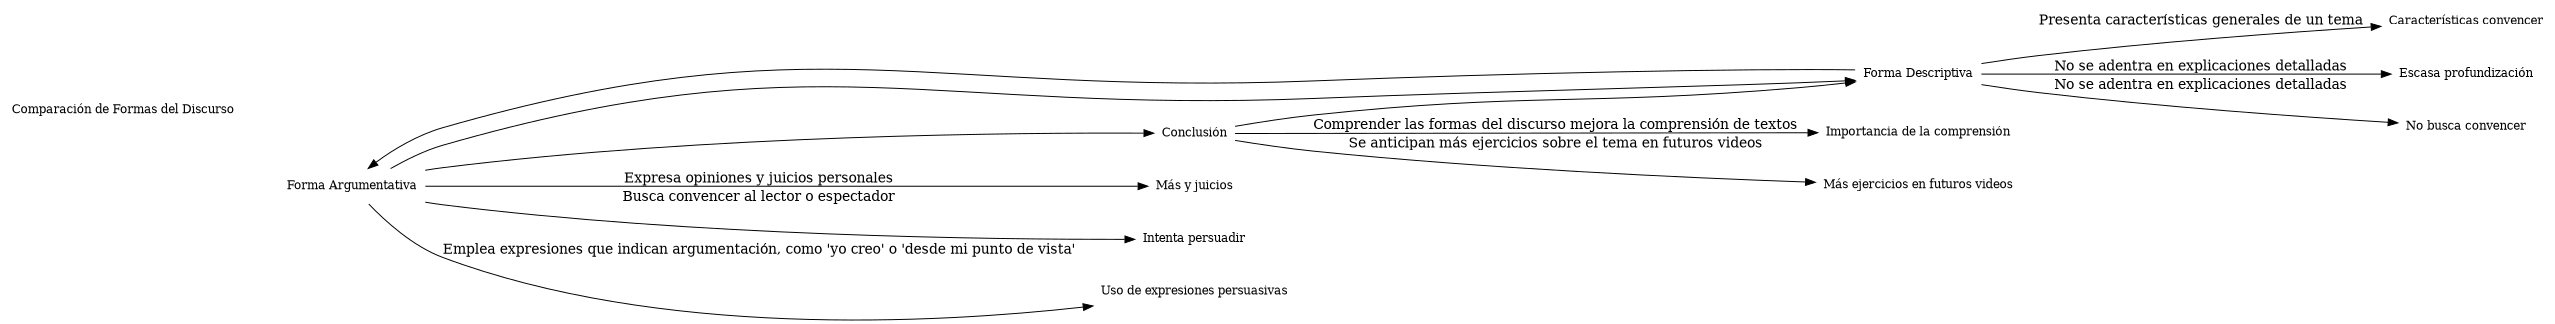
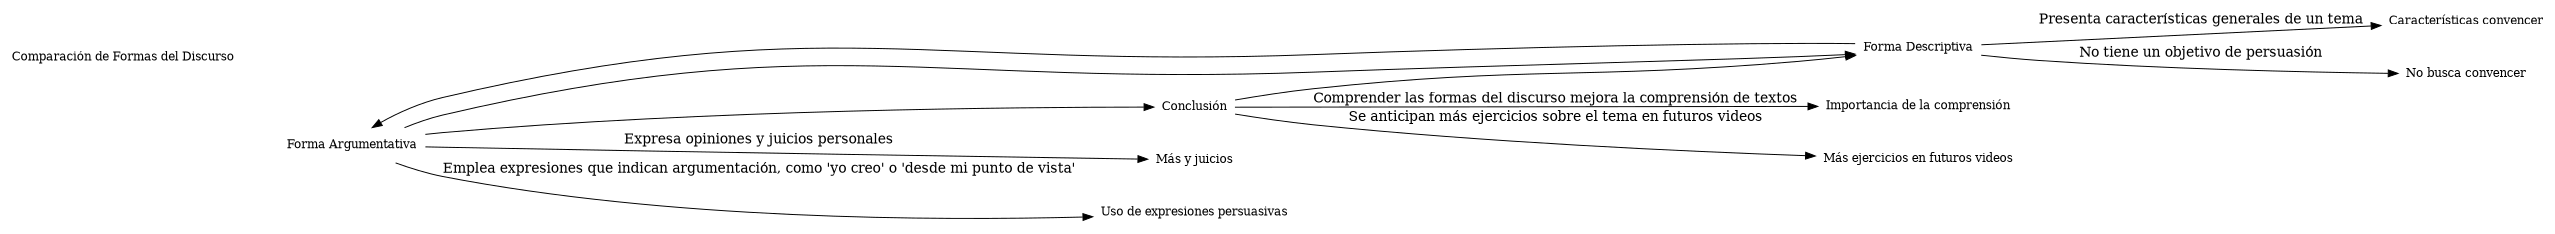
  digraph {
    rankdir=LR
    node [fontsize=12 shape=plaintext]
    n1 [label="Comparación de Formas del Discurso"]
    n2 [label="Forma Descriptiva"]
    n3 [label="Forma Argumentativa"]
    n4 [label="Características convencer"]
-   "Escasa profundización"
    "No busca convencer"
    n7 [label="Conclusión"]
    n8 [label="Más y juicios"]
-   "Intenta persuadir"
    "Uso de expresiones persuasivas"
    "Importancia de la comprensión"
    "Más ejercicios en futuros videos"
    n1 -> n2 [style=invis]
    n1 -> n3 [style=invis]
    n2 -> n3 [constraint=false]
    n2 -> n4 [label="Presenta características generales de un tema"]
-   n2 -> "Escasa profundización" [label="No se adentra en explicaciones detalladas"]
-   n2 -> "No busca convencer" [label="No se adentra en explicaciones detalladas"]
+   n2 -> "No busca convencer" [label="No tiene un objetivo de persuasión"]
    n3 -> n2 [constraint=false]
    n3 -> n7
    n3 -> n8 [label="Expresa opiniones y juicios personales"]
-   n3 -> "Intenta persuadir" [label="Busca convencer al lector o espectador"]
    n3 -> "Uso de expresiones persuasivas" [label="Emplea expresiones que indican argumentación, como 'yo creo' o 'desde mi punto de vista'"]
    n7 -> n2
    n7 -> "Importancia de la comprensión" [label="Comprender las formas del discurso mejora la comprensión de textos"]
    n7 -> "Más ejercicios en futuros videos" [label="Se anticipan más ejercicios sobre el tema en futuros videos"]
  }
